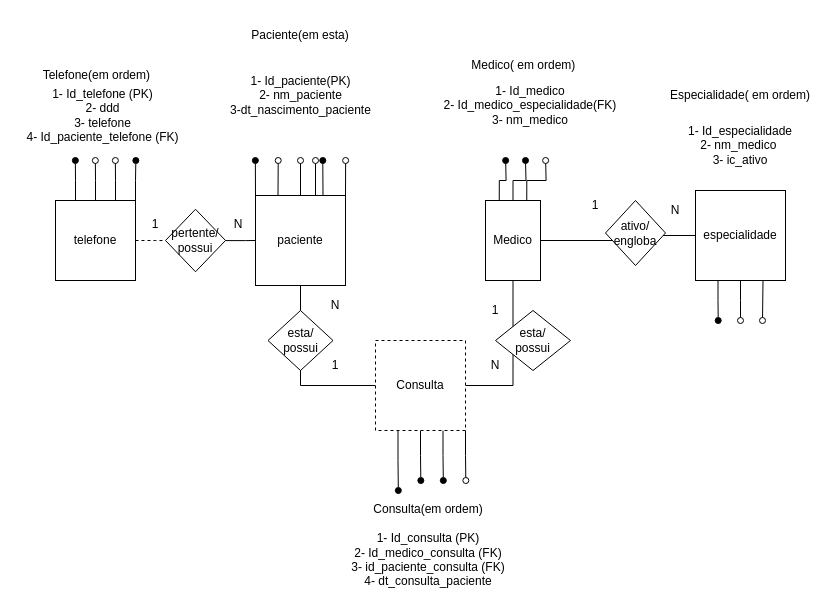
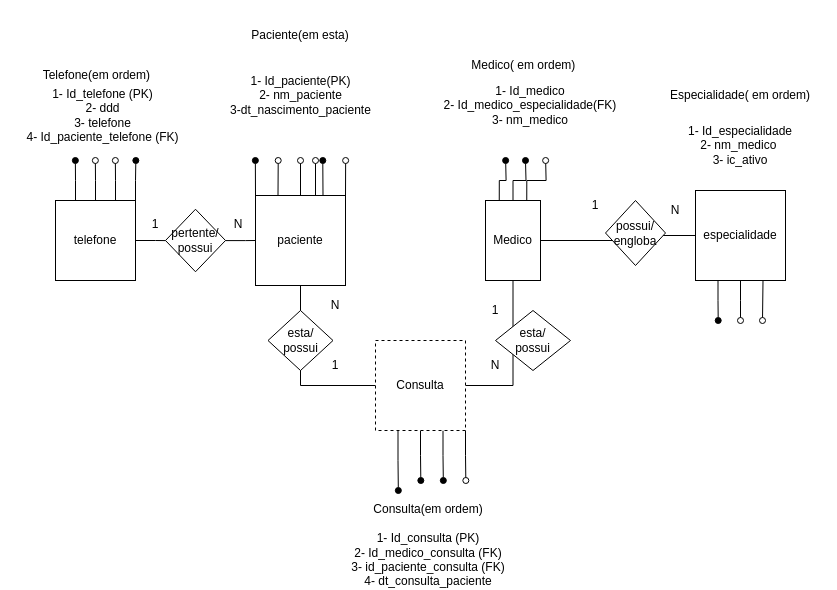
  <mxCell id="0" />
  <mxCell id="1" parent="0" />
  <mxCell id="2" style="edgeStyle=orthogonalEdgeStyle;rounded=0;orthogonalLoop=1;jettySize=auto;html=1;endArrow=none;endFill=0;" edge="1" parent="1" source="6" target="10"><mxGeometry relative="1" as="geometry" /></mxCell>
  <mxCell id="3" style="edgeStyle=orthogonalEdgeStyle;rounded=0;orthogonalLoop=1;jettySize=auto;html=1;exitX=0.25;exitY=0;exitDx=0;exitDy=0;endArrow=oval;endFill=1;" edge="1" parent="1" source="6"><mxGeometry relative="1" as="geometry"><mxPoint x="505.143" y="160" as="targetPoint" /></mxGeometry></mxCell>
  <mxCell id="4" style="edgeStyle=orthogonalEdgeStyle;rounded=0;orthogonalLoop=1;jettySize=auto;html=1;endArrow=oval;endFill=1;" edge="1" parent="1" source="6"><mxGeometry relative="1" as="geometry"><mxPoint x="525" y="160" as="targetPoint" /></mxGeometry></mxCell>
  <mxCell id="5" style="edgeStyle=orthogonalEdgeStyle;rounded=0;orthogonalLoop=1;jettySize=auto;html=1;exitX=0.75;exitY=0;exitDx=0;exitDy=0;endArrow=oval;endFill=0;" edge="1" parent="1" source="6"><mxGeometry relative="1" as="geometry"><mxPoint x="545.143" y="160" as="targetPoint" /></mxGeometry></mxCell>
  <mxCell id="6" value="Medico" style="whiteSpace=wrap;html=1;aspect=fixed;" vertex="1" parent="1"><mxGeometry x="485" y="200" width="55" height="80" as="geometry" /></mxCell>
  <mxCell id="7" style="edgeStyle=orthogonalEdgeStyle;rounded=0;orthogonalLoop=1;jettySize=auto;html=1;exitX=0.25;exitY=1;exitDx=0;exitDy=0;endArrow=oval;endFill=1;" edge="1" parent="1" source="10"><mxGeometry relative="1" as="geometry"><mxPoint x="717.714" y="320" as="targetPoint" /></mxGeometry></mxCell>
  <mxCell id="8" style="edgeStyle=orthogonalEdgeStyle;rounded=0;orthogonalLoop=1;jettySize=auto;html=1;endArrow=oval;endFill=0;" edge="1" parent="1" source="10"><mxGeometry relative="1" as="geometry"><mxPoint x="740" y="320" as="targetPoint" /></mxGeometry></mxCell>
  <mxCell id="9" style="edgeStyle=orthogonalEdgeStyle;rounded=0;orthogonalLoop=1;jettySize=auto;html=1;exitX=0.75;exitY=1;exitDx=0;exitDy=0;endArrow=oval;endFill=0;" edge="1" parent="1" source="10"><mxGeometry relative="1" as="geometry"><mxPoint x="762" y="320" as="targetPoint" /></mxGeometry></mxCell>
  <mxCell id="10" value="especialidade" style="whiteSpace=wrap;html=1;aspect=fixed;" vertex="1" parent="1"><mxGeometry x="695" y="190" width="90" height="90" as="geometry" /></mxCell>
  <mxCell id="11" style="edgeStyle=orthogonalEdgeStyle;rounded=0;orthogonalLoop=1;jettySize=auto;html=1;exitX=0.25;exitY=0;exitDx=0;exitDy=0;endArrow=oval;endFill=0;" edge="1" parent="1" source="17"><mxGeometry relative="1" as="geometry"><mxPoint x="277.714" y="160" as="targetPoint" /></mxGeometry></mxCell>
  <mxCell id="12" style="edgeStyle=orthogonalEdgeStyle;rounded=0;orthogonalLoop=1;jettySize=auto;html=1;exitX=0;exitY=0;exitDx=0;exitDy=0;endArrow=oval;endFill=1;" edge="1" parent="1" source="17"><mxGeometry relative="1" as="geometry"><mxPoint x="254.857" y="160" as="targetPoint" /></mxGeometry></mxCell>
  <mxCell id="13" style="edgeStyle=orthogonalEdgeStyle;rounded=0;orthogonalLoop=1;jettySize=auto;html=1;exitX=0.5;exitY=0;exitDx=0;exitDy=0;endArrow=oval;endFill=0;" edge="1" parent="1" source="17"><mxGeometry relative="1" as="geometry"><mxPoint x="300" y="160" as="targetPoint" /></mxGeometry></mxCell>
  <mxCell id="14" style="edgeStyle=orthogonalEdgeStyle;rounded=0;orthogonalLoop=1;jettySize=auto;html=1;exitX=0.75;exitY=0;exitDx=0;exitDy=0;endArrow=oval;endFill=0;" edge="1" parent="1" source="17"><mxGeometry relative="1" as="geometry"><mxPoint x="315" y="160" as="targetPoint" /></mxGeometry></mxCell>
  <mxCell id="15" style="edgeStyle=orthogonalEdgeStyle;rounded=0;orthogonalLoop=1;jettySize=auto;html=1;exitX=0.75;exitY=0;exitDx=0;exitDy=0;endArrow=oval;endFill=1;" edge="1" parent="1" source="17"><mxGeometry relative="1" as="geometry"><mxPoint x="322.286" y="160" as="targetPoint" /></mxGeometry></mxCell>
  <mxCell id="16" style="edgeStyle=orthogonalEdgeStyle;rounded=0;orthogonalLoop=1;jettySize=auto;html=1;exitX=1;exitY=0;exitDx=0;exitDy=0;endArrow=oval;endFill=0;" edge="1" parent="1" source="17"><mxGeometry relative="1" as="geometry"><mxPoint x="345.143" y="160" as="targetPoint" /></mxGeometry></mxCell>
  <mxCell id="17" value="paciente" style="whiteSpace=wrap;html=1;aspect=fixed;" vertex="1" parent="1"><mxGeometry x="255" y="195" width="90" height="90" as="geometry" /></mxCell>
  <mxCell id="18" style="edgeStyle=orthogonalEdgeStyle;rounded=0;orthogonalLoop=1;jettySize=auto;html=1;exitX=0;exitY=0.5;exitDx=0;exitDy=0;entryX=0.5;entryY=1;entryDx=0;entryDy=0;endArrow=none;endFill=0;" edge="1" parent="1" source="24" target="17"><mxGeometry relative="1" as="geometry" /></mxCell>
  <mxCell id="19" style="edgeStyle=orthogonalEdgeStyle;rounded=0;orthogonalLoop=1;jettySize=auto;html=1;entryX=0.5;entryY=1;entryDx=0;entryDy=0;endArrow=none;endFill=0;" edge="1" parent="1" source="24" target="6"><mxGeometry relative="1" as="geometry" /></mxCell>
  <mxCell id="20" style="edgeStyle=orthogonalEdgeStyle;rounded=0;orthogonalLoop=1;jettySize=auto;html=1;exitX=0.25;exitY=1;exitDx=0;exitDy=0;endArrow=oval;endFill=1;" edge="1" parent="1" source="24"><mxGeometry relative="1" as="geometry"><mxPoint x="397.833" y="490" as="targetPoint" /></mxGeometry></mxCell>
  <mxCell id="21" style="edgeStyle=orthogonalEdgeStyle;rounded=0;orthogonalLoop=1;jettySize=auto;html=1;exitX=0.5;exitY=1;exitDx=0;exitDy=0;endArrow=oval;endFill=1;" edge="1" parent="1" source="24"><mxGeometry relative="1" as="geometry"><mxPoint x="420.333" y="480" as="targetPoint" /></mxGeometry></mxCell>
  <mxCell id="22" style="edgeStyle=orthogonalEdgeStyle;rounded=0;orthogonalLoop=1;jettySize=auto;html=1;exitX=0.75;exitY=1;exitDx=0;exitDy=0;endArrow=oval;endFill=1;" edge="1" parent="1" source="24"><mxGeometry relative="1" as="geometry"><mxPoint x="442.833" y="480" as="targetPoint" /></mxGeometry></mxCell>
  <mxCell id="23" style="edgeStyle=orthogonalEdgeStyle;rounded=0;orthogonalLoop=1;jettySize=auto;html=1;exitX=1;exitY=1;exitDx=0;exitDy=0;endArrow=oval;endFill=0;" edge="1" parent="1" source="24"><mxGeometry relative="1" as="geometry"><mxPoint x="465.333" y="480" as="targetPoint" /></mxGeometry></mxCell>
  <mxCell id="24" value="Consulta" style="whiteSpace=wrap;html=1;aspect=fixed;dashed=1;" vertex="1" parent="1"><mxGeometry x="375" y="340" width="90" height="90" as="geometry" /></mxCell>
  <mxCell id="25" style="edgeStyle=orthogonalEdgeStyle;rounded=0;orthogonalLoop=1;jettySize=auto;html=1;endArrow=none;endFill=0;" edge="1" parent="1" source="35" target="17"><mxGeometry relative="1" as="geometry" /></mxCell>
  <mxCell id="26" style="edgeStyle=orthogonalEdgeStyle;rounded=0;orthogonalLoop=1;jettySize=auto;html=1;exitX=0.25;exitY=0;exitDx=0;exitDy=0;endArrow=oval;endFill=1;" edge="1" parent="1" source="30"><mxGeometry relative="1" as="geometry"><mxPoint x="74.857" y="160" as="targetPoint" /></mxGeometry></mxCell>
  <mxCell id="27" style="edgeStyle=orthogonalEdgeStyle;rounded=0;orthogonalLoop=1;jettySize=auto;html=1;exitX=0.5;exitY=0;exitDx=0;exitDy=0;endArrow=oval;endFill=0;" edge="1" parent="1" source="30"><mxGeometry relative="1" as="geometry"><mxPoint x="94.857" y="160" as="targetPoint" /></mxGeometry></mxCell>
  <mxCell id="28" style="edgeStyle=orthogonalEdgeStyle;rounded=0;orthogonalLoop=1;jettySize=auto;html=1;exitX=0.75;exitY=0;exitDx=0;exitDy=0;endArrow=oval;endFill=0;" edge="1" parent="1" source="30"><mxGeometry relative="1" as="geometry"><mxPoint x="114.857" y="160" as="targetPoint" /></mxGeometry></mxCell>
  <mxCell id="29" style="edgeStyle=orthogonalEdgeStyle;rounded=0;orthogonalLoop=1;jettySize=auto;html=1;exitX=1;exitY=0;exitDx=0;exitDy=0;endArrow=oval;endFill=1;" edge="1" parent="1" source="30"><mxGeometry relative="1" as="geometry"><mxPoint x="135.333" y="160" as="targetPoint" /></mxGeometry></mxCell>
  <mxCell id="30" value="telefone" style="whiteSpace=wrap;html=1;aspect=fixed;" vertex="1" parent="1"><mxGeometry x="55" y="200" width="80" height="80" as="geometry" /></mxCell>
- <mxCell id="31" value="ativo/&lt;div&gt;engloba&lt;/div&gt;" style="rhombus;whiteSpace=wrap;html=1;" vertex="1" parent="1"><mxGeometry x="605" y="200" width="60" height="65" as="geometry" /></mxCell>
+ <mxCell id="31" value="possui/&lt;div&gt;engloba&lt;/div&gt;" style="rhombus;whiteSpace=wrap;html=1;" vertex="1" parent="1"><mxGeometry x="605" y="200" width="60" height="65" as="geometry" /></mxCell>
  <mxCell id="32" value="esta/&lt;div&gt;possui&lt;/div&gt;" style="rhombus;whiteSpace=wrap;html=1;" vertex="1" parent="1"><mxGeometry x="267.5" y="310" width="65" height="60" as="geometry" /></mxCell>
  <mxCell id="33" value="esta/&lt;div&gt;possui&lt;/div&gt;" style="rhombus;whiteSpace=wrap;html=1;" vertex="1" parent="1"><mxGeometry x="495" y="310" width="75" height="60" as="geometry" /></mxCell>
- <mxCell id="34" value="" style="edgeStyle=orthogonalEdgeStyle;rounded=0;orthogonalLoop=1;jettySize=auto;html=1;endArrow=none;endFill=0;dashed=1;" edge="1" parent="1" source="30" target="35"><mxGeometry relative="1" as="geometry"><mxPoint x="135" y="240" as="sourcePoint" /><mxPoint x="255" y="240" as="targetPoint" /></mxGeometry></mxCell>
+ <mxCell id="34" value="" style="edgeStyle=orthogonalEdgeStyle;rounded=0;orthogonalLoop=1;jettySize=auto;html=1;endArrow=none;endFill=0;" edge="1" parent="1" source="30" target="35"><mxGeometry relative="1" as="geometry"><mxPoint x="135" y="240" as="sourcePoint" /><mxPoint x="255" y="240" as="targetPoint" /></mxGeometry></mxCell>
  <mxCell id="35" value="pertente/&lt;div&gt;possui&lt;/div&gt;" style="rhombus;whiteSpace=wrap;html=1;" vertex="1" parent="1"><mxGeometry x="165" y="208.75" width="60" height="62.5" as="geometry" /></mxCell>
  <mxCell id="36" value="1" style="text;html=1;align=center;verticalAlign=middle;whiteSpace=wrap;rounded=0;" vertex="1" parent="1"><mxGeometry x="125" y="208.75" width="60" height="30" as="geometry" /></mxCell>
  <mxCell id="37" value="N" style="text;html=1;align=center;verticalAlign=middle;whiteSpace=wrap;rounded=0;" vertex="1" parent="1"><mxGeometry x="208" y="209" width="60" height="30" as="geometry" /></mxCell>
  <mxCell id="38" value="1" style="text;html=1;align=center;verticalAlign=middle;whiteSpace=wrap;rounded=0;" vertex="1" parent="1"><mxGeometry x="565" y="190" width="60" height="30" as="geometry" /></mxCell>
  <mxCell id="39" value="N" style="text;html=1;align=center;verticalAlign=middle;whiteSpace=wrap;rounded=0;" vertex="1" parent="1"><mxGeometry x="645" y="195" width="60" height="30" as="geometry" /></mxCell>
  <mxCell id="40" value="1- Id_paciente(PK)&lt;div&gt;2- nm_paciente&lt;/div&gt;&lt;div&gt;3-dt_nascimento_paciente&lt;/div&gt;" style="text;html=1;align=center;verticalAlign=middle;whiteSpace=wrap;rounded=0;" vertex="1" parent="1"><mxGeometry x="206.5" y="60" width="187" height="70" as="geometry" /></mxCell>
  <mxCell id="41" value="1- Id_medico&lt;div&gt;2- Id_medico_especialidade(FK)&lt;/div&gt;&lt;div&gt;3- nm_medico&lt;/div&gt;" style="text;html=1;align=center;verticalAlign=middle;whiteSpace=wrap;rounded=0;" vertex="1" parent="1"><mxGeometry x="435" y="90" width="190" height="30" as="geometry" /></mxCell>
  <mxCell id="42" value="1- Id_especialidade&lt;div&gt;2- nm_medico&amp;nbsp;&lt;/div&gt;&lt;div&gt;3- ic_ativo&lt;/div&gt;" style="text;html=1;align=center;verticalAlign=middle;whiteSpace=wrap;rounded=0;" vertex="1" parent="1"><mxGeometry x="680" y="130" width="120" height="30" as="geometry" /></mxCell>
  <mxCell id="43" value="1- Id_telefone (PK)&lt;div&gt;2- ddd&lt;/div&gt;&lt;div&gt;3- telefone&lt;/div&gt;&lt;div&gt;4- Id_paciente_telefone (FK)&lt;/div&gt;" style="text;html=1;align=center;verticalAlign=middle;whiteSpace=wrap;rounded=0;" vertex="1" parent="1"><mxGeometry x="20" y="100" width="165" height="30" as="geometry" /></mxCell>
  <mxCell id="44" value="Telefone(em ordem)&amp;nbsp;" style="text;html=1;align=center;verticalAlign=middle;whiteSpace=wrap;rounded=0;" vertex="1" parent="1"><mxGeometry x="37.5" y="60" width="120" height="30" as="geometry" /></mxCell>
  <mxCell id="45" value="Paciente(em esta)" style="text;html=1;align=center;verticalAlign=middle;whiteSpace=wrap;rounded=0;" vertex="1" parent="1"><mxGeometry x="240" y="20" width="120" height="30" as="geometry" /></mxCell>
  <mxCell id="46" value="Medico( em ordem)&amp;nbsp;" style="text;html=1;align=center;verticalAlign=middle;whiteSpace=wrap;rounded=0;" vertex="1" parent="1"><mxGeometry x="465" y="50" width="120" height="30" as="geometry" /></mxCell>
  <mxCell id="47" value="Especialidade( em ordem)" style="text;html=1;align=center;verticalAlign=middle;whiteSpace=wrap;rounded=0;" vertex="1" parent="1"><mxGeometry x="665" y="80" width="150" height="30" as="geometry" /></mxCell>
  <mxCell id="48" value="N" style="text;html=1;align=center;verticalAlign=middle;whiteSpace=wrap;rounded=0;" vertex="1" parent="1"><mxGeometry x="305" y="285" width="60" height="40" as="geometry" /></mxCell>
  <mxCell id="49" value="1" style="text;html=1;align=center;verticalAlign=middle;whiteSpace=wrap;rounded=0;" vertex="1" parent="1"><mxGeometry x="305" y="350" width="60" height="30" as="geometry" /></mxCell>
  <mxCell id="50" value="N" style="text;html=1;align=center;verticalAlign=middle;whiteSpace=wrap;rounded=0;" vertex="1" parent="1"><mxGeometry x="465" y="350" width="60" height="30" as="geometry" /></mxCell>
  <mxCell id="51" value="1" style="text;html=1;align=center;verticalAlign=middle;whiteSpace=wrap;rounded=0;" vertex="1" parent="1"><mxGeometry x="465" y="295" width="60" height="30" as="geometry" /></mxCell>
  <mxCell id="52" value="Consulta(em ordem)&lt;div&gt;&lt;br&gt;&lt;/div&gt;&lt;div&gt;1- Id_consulta (PK)&lt;/div&gt;&lt;div&gt;2- Id_medico_consulta (FK)&lt;/div&gt;&lt;div&gt;3- id_paciente_consulta (FK)&lt;/div&gt;&lt;div&gt;4- dt_consulta_paciente&lt;/div&gt;" style="text;html=1;align=center;verticalAlign=middle;whiteSpace=wrap;rounded=0;" vertex="1" parent="1"><mxGeometry x="332.5" y="530" width="190" height="30" as="geometry" /></mxCell>
